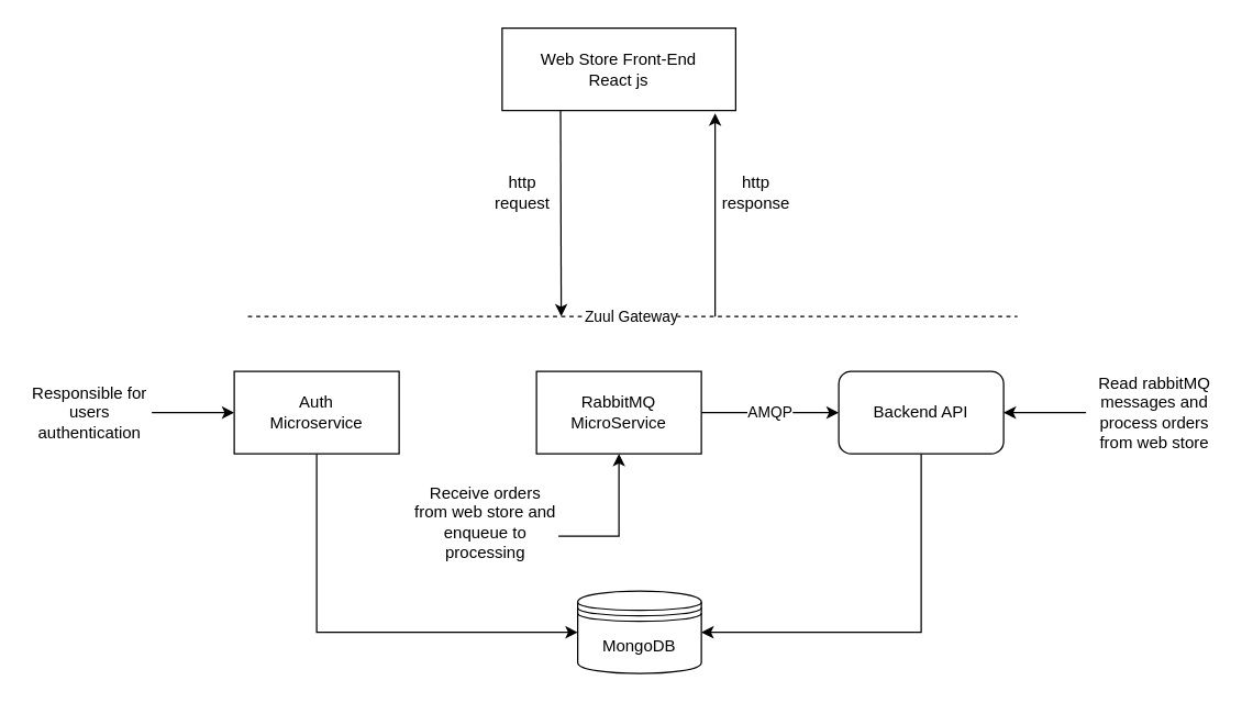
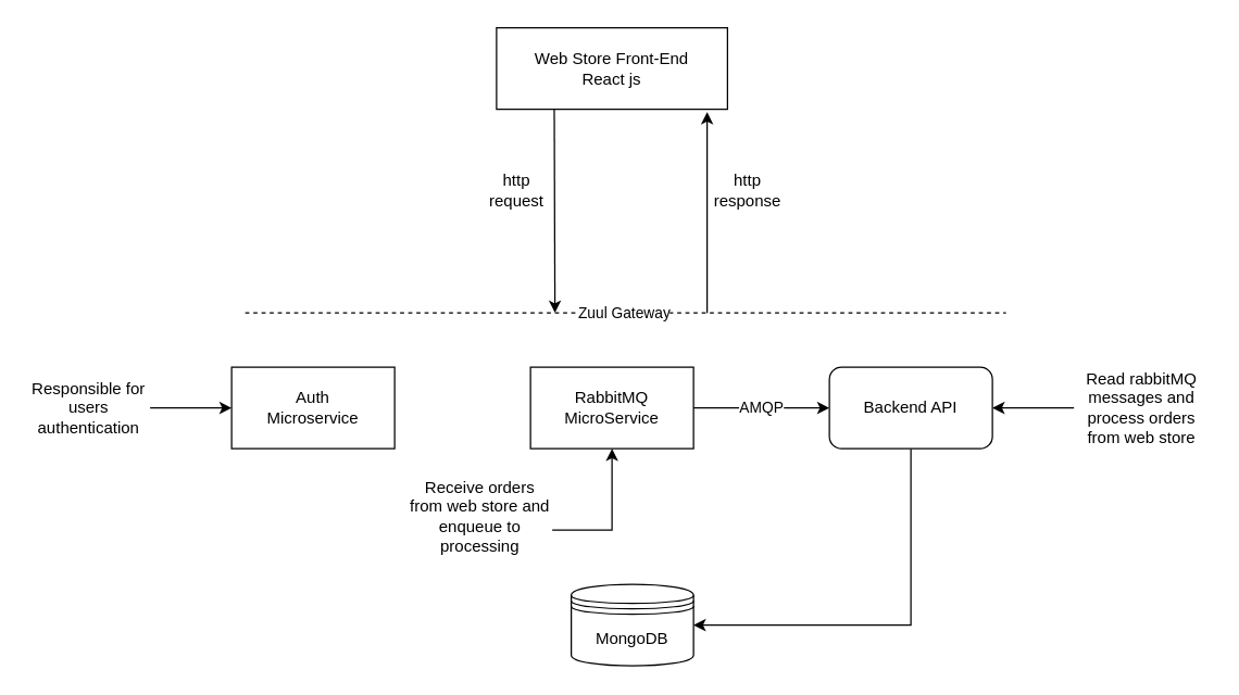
  <mxCell id="0" />
  <mxCell id="1" parent="0" />
  <mxCell id="2" value="Web Store Front-End&lt;br&gt;React js" style="rounded=0;whiteSpace=wrap;html=1;" vertex="1" parent="1"><mxGeometry x="365" y="20" width="170" height="60" as="geometry" /></mxCell>
  <mxCell id="3" style="edgeStyle=orthogonalEdgeStyle;rounded=0;orthogonalLoop=1;jettySize=auto;html=1;exitX=0.5;exitY=1;exitDx=0;exitDy=0;entryX=1;entryY=0.5;entryDx=0;entryDy=0;" edge="1" parent="1" source="4" target="10"><mxGeometry relative="1" as="geometry"><mxPoint x="690" y="480" as="targetPoint" /><Array as="points"><mxPoint x="670" y="460" /></Array></mxGeometry></mxCell>
  <mxCell id="4" value="Backend API" style="whiteSpace=wrap;html=1;rounded=1;" vertex="1" parent="1"><mxGeometry x="610" y="270" width="120" height="60" as="geometry" /></mxCell>
  <mxCell id="5" value="AMQP" style="edgeStyle=orthogonalEdgeStyle;rounded=0;orthogonalLoop=1;jettySize=auto;html=1;exitX=1;exitY=0.5;exitDx=0;exitDy=0;entryX=0;entryY=0.5;entryDx=0;entryDy=0;" edge="1" parent="1" source="6" target="4"><mxGeometry relative="1" as="geometry"><mxPoint x="630" y="300" as="targetPoint" /></mxGeometry></mxCell>
  <mxCell id="6" value="RabbitMQ&lt;br&gt;MicroService" style="rounded=0;whiteSpace=wrap;html=1;" vertex="1" parent="1"><mxGeometry x="390" y="270" width="120" height="60" as="geometry" /></mxCell>
  <mxCell id="7" value="Zuul Gateway" style="endArrow=none;dashed=1;html=1;" edge="1" parent="1"><mxGeometry x="0.179" y="-50" width="50" height="50" relative="1" as="geometry"><mxPoint y="230" as="sourcePoint" x="180" /><mxPoint x="740" y="230" as="targetPoint" /><Array as="points"><mxPoint x="510" y="230" /></Array><mxPoint x="-51" y="-50" as="offset" /></mxGeometry></mxCell>
- <mxCell id="8" style="edgeStyle=orthogonalEdgeStyle;rounded=0;orthogonalLoop=1;jettySize=auto;html=1;exitX=0.5;exitY=1;exitDx=0;exitDy=0;entryX=0;entryY=0.5;entryDx=0;entryDy=0;" edge="1" parent="1" source="9" target="10"><mxGeometry relative="1" as="geometry"><mxPoint x="300" y="470" as="targetPoint" /></mxGeometry></mxCell>
  <mxCell id="9" value="Auth&lt;br&gt;Microservice" style="rounded=0;whiteSpace=wrap;html=1;" vertex="1" parent="1"><mxGeometry x="170" y="270" width="120" height="60" as="geometry" /></mxCell>
  <mxCell id="10" value="MongoDB" style="shape=datastore;whiteSpace=wrap;html=1;" vertex="1" parent="1"><mxGeometry x="420" y="430" width="90" height="60" as="geometry" /></mxCell>
  <mxCell id="11" style="edgeStyle=orthogonalEdgeStyle;rounded=0;orthogonalLoop=1;jettySize=auto;html=1;entryX=0;entryY=0.5;entryDx=0;entryDy=0;" edge="1" parent="1" source="12" target="9"><mxGeometry relative="1" as="geometry" /></mxCell>
  <mxCell id="12" value="Responsible for users authentication" style="text;html=1;strokeColor=none;fillColor=none;align=center;verticalAlign=middle;whiteSpace=wrap;rounded=0;" vertex="1" parent="1"><mxGeometry x="20" y="270" width="90" height="60" as="geometry" /></mxCell>
  <mxCell id="13" style="edgeStyle=orthogonalEdgeStyle;rounded=0;orthogonalLoop=1;jettySize=auto;html=1;entryX=0.5;entryY=1;entryDx=0;entryDy=0;" edge="1" parent="1" source="14" target="6"><mxGeometry relative="1" as="geometry"><Array as="points"><mxPoint x="450" y="390" /></Array></mxGeometry></mxCell>
  <mxCell id="14" value="Receive orders from web store and enqueue to processing" style="text;html=1;strokeColor=none;fillColor=none;align=center;verticalAlign=middle;whiteSpace=wrap;rounded=0;" vertex="1" parent="1"><mxGeometry x="300" y="350" width="106" height="60" as="geometry" /></mxCell>
  <mxCell id="15" style="edgeStyle=orthogonalEdgeStyle;rounded=0;orthogonalLoop=1;jettySize=auto;html=1;exitX=0;exitY=0.5;exitDx=0;exitDy=0;entryX=1;entryY=0.5;entryDx=0;entryDy=0;" edge="1" parent="1" source="16" target="4"><mxGeometry relative="1" as="geometry" /></mxCell>
  <mxCell id="16" value="Read rabbitMQ messages and process orders from web store" style="text;html=1;strokeColor=none;fillColor=none;align=center;verticalAlign=middle;whiteSpace=wrap;rounded=0;" vertex="1" parent="1"><mxGeometry x="790" y="265" width="100" height="70" as="geometry" /></mxCell>
  <mxCell id="17" value="" style="endArrow=classic;html=1;exitX=0.25;exitY=1;exitDx=0;exitDy=0;" edge="1" parent="1" source="2"><mxGeometry width="50" height="50" relative="1" as="geometry"><mxPoint x="370" y="200" as="sourcePoint" /><mxPoint x="408" y="230" as="targetPoint" /></mxGeometry></mxCell>
  <mxCell id="18" value="" style="endArrow=classic;html=1;" edge="1" parent="1"><mxGeometry width="50" height="50" relative="1" as="geometry"><mxPoint x="520" y="230" as="sourcePoint" /><mxPoint x="520" y="82" as="targetPoint" /></mxGeometry></mxCell>
  <mxCell id="19" value="http request" style="text;html=1;strokeColor=none;fillColor=none;align=center;verticalAlign=middle;whiteSpace=wrap;rounded=0;" vertex="1" parent="1"><mxGeometry x="360" y="130" width="40" height="20" as="geometry" /></mxCell>
  <mxCell id="20" value="http response" style="text;html=1;strokeColor=none;fillColor=none;align=center;verticalAlign=middle;whiteSpace=wrap;rounded=0;" vertex="1" parent="1"><mxGeometry x="530" y="130" width="40" height="20" as="geometry" /></mxCell>
